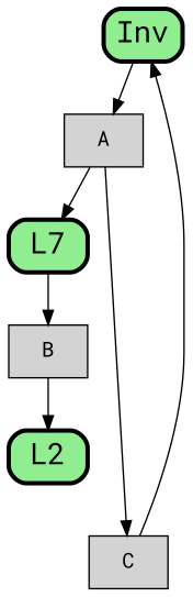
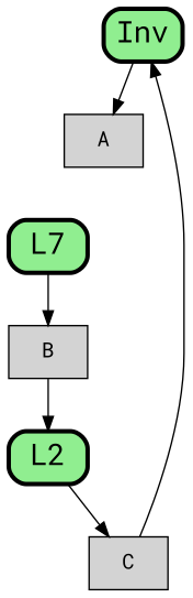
  digraph {
    fontname="Roboto Mono"
    rankdir=TB
    node [fillcolor=lightgreen fontname="Roboto Mono" penwidth=3 shape=rect style="rounded,filled"]
    edge [fontname="Roboto Mono"]
    Inv [fontsize=20]
    A [fillcolor=lightgray penwidth=1 shape=box style=filled]
    n3 [fontsize=20 label=L7]
    B [fillcolor=lightgray penwidth=1 shape=box style=filled]
    L2 [fontsize=20]
    C [fillcolor=lightgray penwidth=1 shape=box style=filled]
    Inv -> A
-   A -> n3
    n3 -> B
    B -> L2
-   A -> C
+   L2 -> C
    C -> Inv
  }
